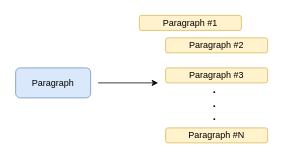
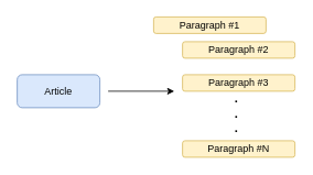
  <mxCell id="0" />
  <mxCell id="1" parent="0" />
- <mxCell id="2" value="Paragraph" style="rounded=1;whiteSpace=wrap;html=1;fillColor=#dae8fc;strokeColor=#6c8ebf;" vertex="1" parent="1"><mxGeometry x="20" y="90" width="100" height="40" as="geometry" /></mxCell>
+ <mxCell id="2" value="Article" style="rounded=1;whiteSpace=wrap;html=1;fillColor=#dae8fc;strokeColor=#6c8ebf;" vertex="1" parent="1"><mxGeometry x="20" y="90" width="100" height="40" as="geometry" /></mxCell>
  <mxCell id="3" value="Paragraph #1" style="rounded=1;whiteSpace=wrap;html=1;fillColor=#fff2cc;strokeColor=#d6b656;" vertex="1" parent="1"><mxGeometry x="185" y="20" width="136" height="20" as="geometry" /></mxCell>
  <mxCell id="4" value="Paragraph #2" style="rounded=1;whiteSpace=wrap;html=1;fillColor=#fff2cc;strokeColor=#d6b656;" vertex="1" parent="1"><mxGeometry x="220" y="50" width="136" height="20" as="geometry" /></mxCell>
  <mxCell id="5" value="Paragraph #3" style="rounded=1;whiteSpace=wrap;html=1;fillColor=#fff2cc;strokeColor=#d6b656;" vertex="1" parent="1"><mxGeometry x="220" y="90" width="136" height="20" as="geometry" /></mxCell>
  <mxCell id="6" value="&lt;b style=&quot;font-size: 15px;&quot;&gt;.&lt;br&gt;.&lt;br&gt;.&lt;br&gt;.&lt;/b&gt;" style="text;html=1;align=center;verticalAlign=middle;resizable=0;points=[];autosize=1;" vertex="1" parent="1"><mxGeometry x="270" y="100" width="30" height="90" as="geometry" /></mxCell>
  <mxCell id="7" value="" style="endArrow=classic;html=1;rounded=0;" edge="1" parent="1"><mxGeometry width="50" height="50" relative="1" as="geometry"><mxPoint x="130" y="110" as="sourcePoint" /><mxPoint x="210" y="110" as="targetPoint" /></mxGeometry></mxCell>
  <mxCell id="8" value="Paragraph #N" style="rounded=1;whiteSpace=wrap;html=1;fillColor=#fff2cc;strokeColor=#d6b656;" vertex="1" parent="1"><mxGeometry x="220" y="170" width="136" height="20" as="geometry" /></mxCell>
